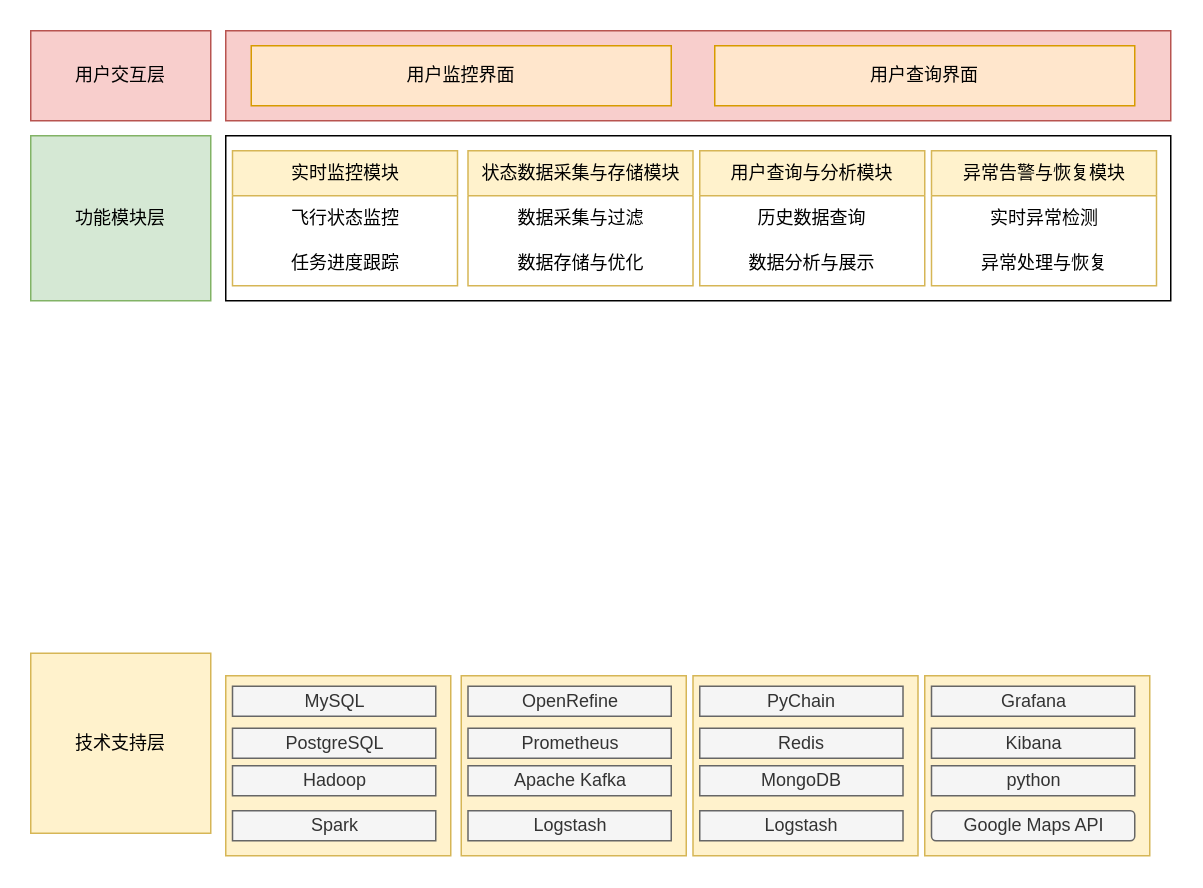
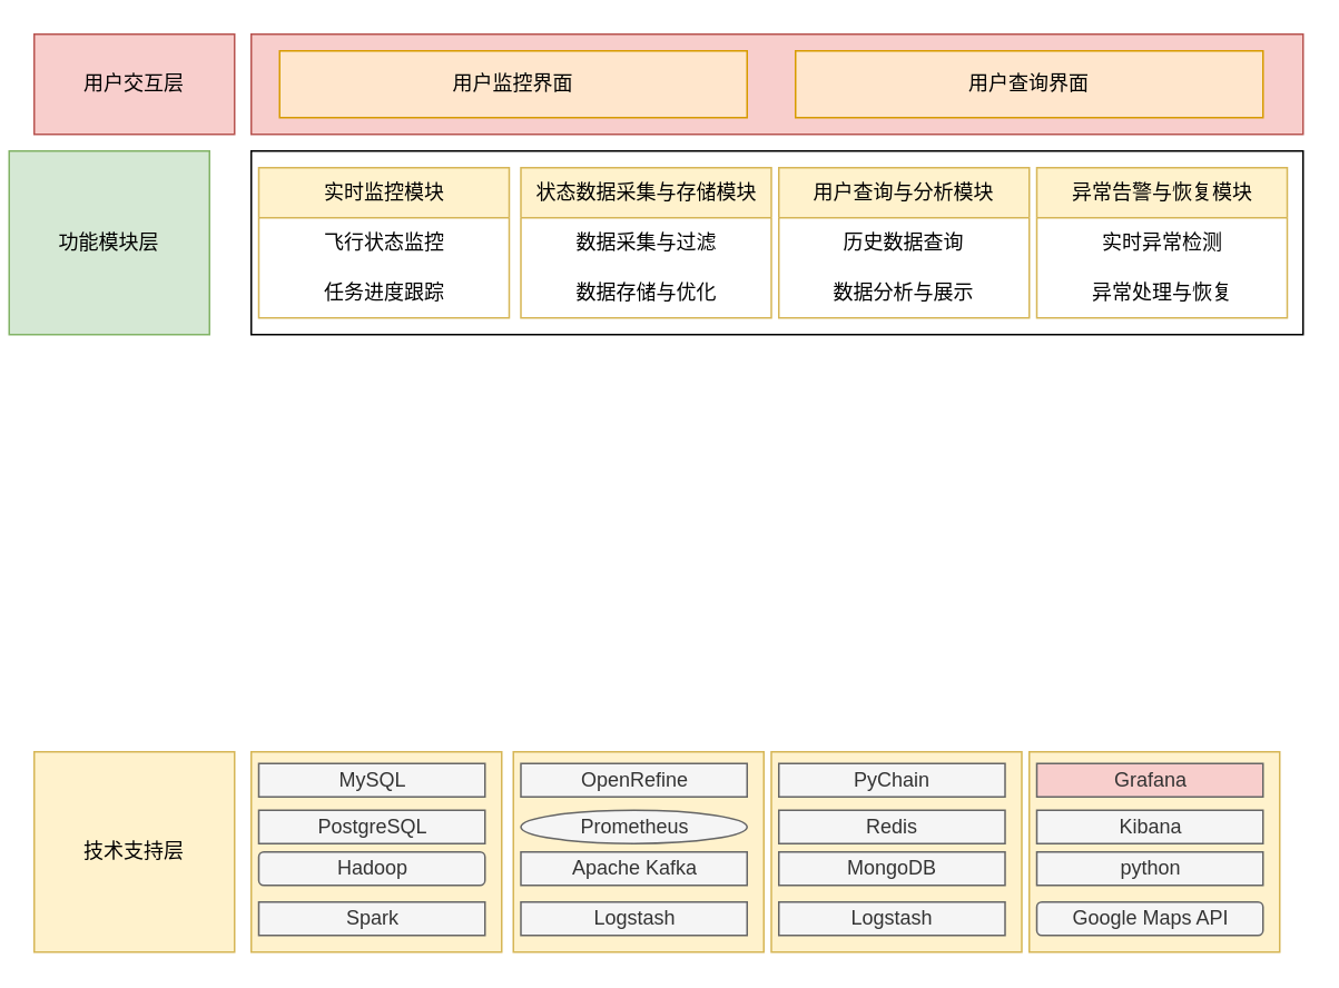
  <mxCell id="0" />
  <mxCell id="1" parent="0" />
  <mxCell id="2" value="" style="rounded=0;whiteSpace=wrap;html=1;" vertex="1" parent="1"><mxGeometry x="150" y="90" width="630" height="110" as="geometry" /></mxCell>
  <mxCell id="3" value="用户交互层" style="rounded=0;whiteSpace=wrap;html=1;fillColor=#f8cecc;strokeColor=#b85450;" parent="1" vertex="1"><mxGeometry x="20" y="20" width="120" height="60" as="geometry" /></mxCell>
- <mxCell id="4" value="功能模块层" style="rounded=0;whiteSpace=wrap;html=1;fillColor=#d5e8d4;strokeColor=#82b366;" parent="1" vertex="1"><mxGeometry x="20" y="90" width="120" height="110" as="geometry" /></mxCell>
- <mxCell id="5" value="技术支持层" style="rounded=0;whiteSpace=wrap;html=1;fillColor=#fff2cc;strokeColor=#d6b656;" parent="1" vertex="1"><mxGeometry x="20" y="435" width="120" height="120" as="geometry" /></mxCell>
+ <mxCell id="4" value="功能模块层" style="rounded=0;whiteSpace=wrap;html=1;fillColor=#d5e8d4;strokeColor=#82b366;" parent="1" vertex="1"><mxGeometry x="5" y="90" width="120" height="110" as="geometry" /></mxCell>
+ <mxCell id="5" value="技术支持层" style="rounded=0;whiteSpace=wrap;html=1;fillColor=#fff2cc;strokeColor=#d6b656;" parent="1" vertex="1"><mxGeometry x="20" y="450" width="120" height="120" as="geometry" /></mxCell>
  <mxCell id="6" value="" style="rounded=0;whiteSpace=wrap;html=1;fillColor=#f8cecc;strokeColor=#b85450;" parent="1" vertex="1"><mxGeometry x="150" y="20" width="630" height="60" as="geometry" /></mxCell>
  <mxCell id="7" value="用户监控界面" style="rounded=0;whiteSpace=wrap;html=1;fillColor=#ffe6cc;strokeColor=#d79b00;" parent="1" vertex="1"><mxGeometry x="167" y="30" width="280" height="40" as="geometry" /></mxCell>
  <mxCell id="8" value="&lt;span style=&quot;color: rgba(0, 0, 0, 0); font-family: monospace; font-size: 0px; text-align: start; text-wrap-mode: nowrap;&quot;&gt;%3CmxGraphModel%3E%3Croot%3E%3CmxCell%20id%3D%220%22%2F%3E%3CmxCell%20id%3D%221%22%20parent%3D%220%22%2F%3E%3CmxCell%20id%3D%222%22%20value%3D%22%22%20style%3D%22rounded%3D0%3BwhiteSpace%3Dwrap%3Bhtml%3D1%3B%22%20vertex%3D%221%22%20parent%3D%221%22%3E%3CmxGeometry%20x%3D%22230%22%20y%3D%22162.5%22%20width%3D%22155%22%20height%3D%22107.5%22%20as%3D%22geometry%22%2F%3E%3C%2FmxCell%3E%3CmxCell%20id%3D%223%22%20value%3D%22%E6%95%B0%E6%8D%AE%E5%AF%BC%E5%85%A5%E4%B8%8E%E8%9E%8D%E5%90%88%22%20style%3D%22rounded%3D0%3BwhiteSpace%3Dwrap%3Bhtml%3D1%3B%22%20vertex%3D%221%22%20parent%3D%221%22%3E%3CmxGeometry%20x%3D%22240%22%20y%3D%22170%22%20width%3D%22140%22%20height%3D%2240%22%20as%3D%22geometry%22%2F%3E%3C%2FmxCell%3E%3CmxCell%20id%3D%224%22%20value%3D%22%E5%A4%A7%E6%95%B0%E6%8D%AE%E5%8A%A0%E8%BD%BD%E4%B8%8E%E6%B5%81%E9%87%8F%E6%8E%A7%E5%88%B6%22%20style%3D%22rounded%3D0%3BwhiteSpace%3Dwrap%3Bhtml%3D1%3B%22%20vertex%3D%221%22%20parent%3D%221%22%3E%3CmxGeometry%20x%3D%22240%22%20y%3D%22220%22%20width%3D%22140%22%20height%3D%2240%22%20as%3D%22geometry%22%2F%3E%3C%2FmxCell%3E%3C%2Froot%3E%3C%2FmxGraphModel%3E&lt;/span&gt;" style="rounded=0;whiteSpace=wrap;html=1;fillColor=#fff2cc;strokeColor=#d6b656;" parent="1" vertex="1"><mxGeometry x="150" y="450" width="150" height="120" as="geometry" /></mxCell>
  <mxCell id="9" value="MySQL" style="rounded=0;whiteSpace=wrap;html=1;fillColor=#f5f5f5;fontColor=#333333;strokeColor=#666666;" parent="1" vertex="1"><mxGeometry x="154.5" y="457" width="135.5" height="20" as="geometry" /></mxCell>
  <mxCell id="10" value="PostgreSQL" style="rounded=0;whiteSpace=wrap;html=1;fillColor=#f5f5f5;fontColor=#333333;strokeColor=#666666;" parent="1" vertex="1"><mxGeometry x="154.5" y="485" width="135.5" height="20" as="geometry" /></mxCell>
- <mxCell id="11" value="Hadoop" style="rounded=0;whiteSpace=wrap;html=1;fillColor=#f5f5f5;fontColor=#333333;strokeColor=#666666;" parent="1" vertex="1"><mxGeometry x="154.5" y="510" width="135.5" height="20" as="geometry" /></mxCell>
+ <mxCell id="11" value="Hadoop" style="whiteSpace=wrap;html=1;fillColor=#f5f5f5;fontColor=#333333;strokeColor=#666666;rounded=1;" parent="1" vertex="1"><mxGeometry x="154.5" y="510" width="135.5" height="20" as="geometry" /></mxCell>
  <mxCell id="12" value="Spark" style="rounded=0;whiteSpace=wrap;html=1;fillColor=#f5f5f5;fontColor=#333333;strokeColor=#666666;" parent="1" vertex="1"><mxGeometry x="154.5" y="540" width="135.5" height="20" as="geometry" /></mxCell>
  <mxCell id="13" value="&lt;span style=&quot;color: rgba(0, 0, 0, 0); font-family: monospace; font-size: 0px; text-align: start; text-wrap-mode: nowrap;&quot;&gt;%3CmxGraphModel%3E%3Croot%3E%3CmxCell%20id%3D%220%22%2F%3E%3CmxCell%20id%3D%221%22%20parent%3D%220%22%2F%3E%3CmxCell%20id%3D%222%22%20value%3D%22%22%20style%3D%22rounded%3D0%3BwhiteSpace%3Dwrap%3Bhtml%3D1%3B%22%20vertex%3D%221%22%20parent%3D%221%22%3E%3CmxGeometry%20x%3D%22230%22%20y%3D%22162.5%22%20width%3D%22155%22%20height%3D%22107.5%22%20as%3D%22geometry%22%2F%3E%3C%2FmxCell%3E%3CmxCell%20id%3D%223%22%20value%3D%22%E6%95%B0%E6%8D%AE%E5%AF%BC%E5%85%A5%E4%B8%8E%E8%9E%8D%E5%90%88%22%20style%3D%22rounded%3D0%3BwhiteSpace%3Dwrap%3Bhtml%3D1%3B%22%20vertex%3D%221%22%20parent%3D%221%22%3E%3CmxGeometry%20x%3D%22240%22%20y%3D%22170%22%20width%3D%22140%22%20height%3D%2240%22%20as%3D%22geometry%22%2F%3E%3C%2FmxCell%3E%3CmxCell%20id%3D%224%22%20value%3D%22%E5%A4%A7%E6%95%B0%E6%8D%AE%E5%8A%A0%E8%BD%BD%E4%B8%8E%E6%B5%81%E9%87%8F%E6%8E%A7%E5%88%B6%22%20style%3D%22rounded%3D0%3BwhiteSpace%3Dwrap%3Bhtml%3D1%3B%22%20vertex%3D%221%22%20parent%3D%221%22%3E%3CmxGeometry%20x%3D%22240%22%20y%3D%22220%22%20width%3D%22140%22%20height%3D%2240%22%20as%3D%22geometry%22%2F%3E%3C%2FmxCell%3E%3C%2Froot%3E%3C%2FmxGraphModel%3E&lt;/span&gt;" style="rounded=0;whiteSpace=wrap;html=1;fillColor=#fff2cc;strokeColor=#d6b656;" parent="1" vertex="1"><mxGeometry x="307" y="450" width="150" height="120" as="geometry" /></mxCell>
  <mxCell id="14" value="OpenRefine" style="rounded=0;whiteSpace=wrap;html=1;fillColor=#f5f5f5;fontColor=#333333;strokeColor=#666666;" parent="1" vertex="1"><mxGeometry x="311.5" y="457" width="135.5" height="20" as="geometry" /></mxCell>
- <mxCell id="15" value="Prometheus" style="rounded=0;whiteSpace=wrap;html=1;fillColor=#f5f5f5;fontColor=#333333;strokeColor=#666666;" parent="1" vertex="1"><mxGeometry x="311.5" y="485" width="135.5" height="20" as="geometry" /></mxCell>
+ <mxCell id="15" value="Prometheus" style="ellipse;whiteSpace=wrap;html=1;fillColor=#f5f5f5;fontColor=#333333;strokeColor=#666666;" parent="1" vertex="1"><mxGeometry x="311.5" y="485" width="135.5" height="20" as="geometry" /></mxCell>
  <mxCell id="16" value="Apache Kafka" style="rounded=0;whiteSpace=wrap;html=1;fillColor=#f5f5f5;fontColor=#333333;strokeColor=#666666;" parent="1" vertex="1"><mxGeometry x="311.5" y="510" width="135.5" height="20" as="geometry" /></mxCell>
  <mxCell id="17" value="Logstash" style="rounded=0;whiteSpace=wrap;html=1;fillColor=#f5f5f5;fontColor=#333333;strokeColor=#666666;" parent="1" vertex="1"><mxGeometry x="311.5" y="540" width="135.5" height="20" as="geometry" /></mxCell>
  <mxCell id="18" value="&lt;span style=&quot;color: rgba(0, 0, 0, 0); font-family: monospace; font-size: 0px; text-align: start; text-wrap-mode: nowrap;&quot;&gt;%3CmxGraphModel%3E%3Croot%3E%3CmxCell%20id%3D%220%22%2F%3E%3CmxCell%20id%3D%221%22%20parent%3D%220%22%2F%3E%3CmxCell%20id%3D%222%22%20value%3D%22%22%20style%3D%22rounded%3D0%3BwhiteSpace%3Dwrap%3Bhtml%3D1%3B%22%20vertex%3D%221%22%20parent%3D%221%22%3E%3CmxGeometry%20x%3D%22230%22%20y%3D%22162.5%22%20width%3D%22155%22%20height%3D%22107.5%22%20as%3D%22geometry%22%2F%3E%3C%2FmxCell%3E%3CmxCell%20id%3D%223%22%20value%3D%22%E6%95%B0%E6%8D%AE%E5%AF%BC%E5%85%A5%E4%B8%8E%E8%9E%8D%E5%90%88%22%20style%3D%22rounded%3D0%3BwhiteSpace%3Dwrap%3Bhtml%3D1%3B%22%20vertex%3D%221%22%20parent%3D%221%22%3E%3CmxGeometry%20x%3D%22240%22%20y%3D%22170%22%20width%3D%22140%22%20height%3D%2240%22%20as%3D%22geometry%22%2F%3E%3C%2FmxCell%3E%3CmxCell%20id%3D%224%22%20value%3D%22%E5%A4%A7%E6%95%B0%E6%8D%AE%E5%8A%A0%E8%BD%BD%E4%B8%8E%E6%B5%81%E9%87%8F%E6%8E%A7%E5%88%B6%22%20style%3D%22rounded%3D0%3BwhiteSpace%3Dwrap%3Bhtml%3D1%3B%22%20vertex%3D%221%22%20parent%3D%221%22%3E%3CmxGeometry%20x%3D%22240%22%20y%3D%22220%22%20width%3D%22140%22%20height%3D%2240%22%20as%3D%22geometry%22%2F%3E%3C%2FmxCell%3E%3C%2Froot%3E%3C%2FmxGraphModel%3E&lt;/span&gt;" style="rounded=0;whiteSpace=wrap;html=1;fillColor=#fff2cc;strokeColor=#d6b656;" parent="1" vertex="1"><mxGeometry x="461.5" y="450" width="150" height="120" as="geometry" /></mxCell>
  <mxCell id="19" value="PyChain" style="rounded=0;whiteSpace=wrap;html=1;fillColor=#f5f5f5;fontColor=#333333;strokeColor=#666666;" parent="1" vertex="1"><mxGeometry x="466" y="457" width="135.5" height="20" as="geometry" /></mxCell>
  <mxCell id="20" value="Redis" style="rounded=0;whiteSpace=wrap;html=1;fillColor=#f5f5f5;fontColor=#333333;strokeColor=#666666;" parent="1" vertex="1"><mxGeometry x="466" y="485" width="135.5" height="20" as="geometry" /></mxCell>
  <mxCell id="21" value="MongoDB" style="rounded=0;whiteSpace=wrap;html=1;fillColor=#f5f5f5;fontColor=#333333;strokeColor=#666666;" parent="1" vertex="1"><mxGeometry x="466" y="510" width="135.5" height="20" as="geometry" /></mxCell>
  <mxCell id="22" value="Logstash" style="rounded=0;whiteSpace=wrap;html=1;fillColor=#f5f5f5;fontColor=#333333;strokeColor=#666666;" parent="1" vertex="1"><mxGeometry x="466" y="540" width="135.5" height="20" as="geometry" /></mxCell>
  <mxCell id="23" value="&lt;span style=&quot;color: rgba(0, 0, 0, 0); font-family: monospace; font-size: 0px; text-align: start; text-wrap-mode: nowrap;&quot;&gt;%3CmxGraphModel%3E%3Croot%3E%3CmxCell%20id%3D%220%22%2F%3E%3CmxCell%20id%3D%221%22%20parent%3D%220%22%2F%3E%3CmxCell%20id%3D%222%22%20value%3D%22%22%20style%3D%22rounded%3D0%3BwhiteSpace%3Dwrap%3Bhtml%3D1%3B%22%20vertex%3D%221%22%20parent%3D%221%22%3E%3CmxGeometry%20x%3D%22230%22%20y%3D%22162.5%22%20width%3D%22155%22%20height%3D%22107.5%22%20as%3D%22geometry%22%2F%3E%3C%2FmxCell%3E%3CmxCell%20id%3D%223%22%20value%3D%22%E6%95%B0%E6%8D%AE%E5%AF%BC%E5%85%A5%E4%B8%8E%E8%9E%8D%E5%90%88%22%20style%3D%22rounded%3D0%3BwhiteSpace%3Dwrap%3Bhtml%3D1%3B%22%20vertex%3D%221%22%20parent%3D%221%22%3E%3CmxGeometry%20x%3D%22240%22%20y%3D%22170%22%20width%3D%22140%22%20height%3D%2240%22%20as%3D%22geometry%22%2F%3E%3C%2FmxCell%3E%3CmxCell%20id%3D%224%22%20value%3D%22%E5%A4%A7%E6%95%B0%E6%8D%AE%E5%8A%A0%E8%BD%BD%E4%B8%8E%E6%B5%81%E9%87%8F%E6%8E%A7%E5%88%B6%22%20style%3D%22rounded%3D0%3BwhiteSpace%3Dwrap%3Bhtml%3D1%3B%22%20vertex%3D%221%22%20parent%3D%221%22%3E%3CmxGeometry%20x%3D%22240%22%20y%3D%22220%22%20width%3D%22140%22%20height%3D%2240%22%20as%3D%22geometry%22%2F%3E%3C%2FmxCell%3E%3C%2Froot%3E%3C%2FmxGraphModel%3E&lt;/span&gt;" style="rounded=0;whiteSpace=wrap;html=1;fillColor=#fff2cc;strokeColor=#d6b656;" parent="1" vertex="1"><mxGeometry x="616" y="450" width="150" height="120" as="geometry" /></mxCell>
- <mxCell id="24" value="Grafana" style="rounded=0;whiteSpace=wrap;html=1;fillColor=#f5f5f5;fontColor=#333333;strokeColor=#666666;" parent="1" vertex="1"><mxGeometry x="620.5" y="457" width="135.5" height="20" as="geometry" /></mxCell>
+ <mxCell id="24" value="Grafana" style="rounded=0;whiteSpace=wrap;html=1;fillColor=#f8cecc;fontColor=#333333;strokeColor=#666666;" parent="1" vertex="1"><mxGeometry x="620.5" y="457" width="135.5" height="20" as="geometry" /></mxCell>
  <mxCell id="25" value="Kibana" style="rounded=0;whiteSpace=wrap;html=1;fillColor=#f5f5f5;fontColor=#333333;strokeColor=#666666;" parent="1" vertex="1"><mxGeometry x="620.5" y="485" width="135.5" height="20" as="geometry" /></mxCell>
  <mxCell id="26" value="python" style="rounded=0;whiteSpace=wrap;html=1;fillColor=#f5f5f5;fontColor=#333333;strokeColor=#666666;" parent="1" vertex="1"><mxGeometry x="620.5" y="510" width="135.5" height="20" as="geometry" /></mxCell>
  <mxCell id="27" value="Google Maps API" style="whiteSpace=wrap;html=1;fillColor=#f5f5f5;fontColor=#333333;strokeColor=#666666;rounded=1;" parent="1" vertex="1"><mxGeometry x="620.5" y="540" width="135.5" height="20" as="geometry" /></mxCell>
  <mxCell id="28" value="用户查询界面" style="rounded=0;whiteSpace=wrap;html=1;fillColor=#ffe6cc;strokeColor=#d79b00;" vertex="1" parent="1"><mxGeometry x="476" y="30" width="280" height="40" as="geometry" /></mxCell>
  <mxCell id="29" value="实时监控模块" style="swimlane;fontStyle=0;childLayout=stackLayout;horizontal=1;startSize=30;horizontalStack=0;resizeParent=1;resizeParentMax=0;resizeLast=0;collapsible=1;marginBottom=0;whiteSpace=wrap;html=1;fillColor=#fff2cc;strokeColor=#d6b656;" vertex="1" parent="1"><mxGeometry x="154.5" y="100" width="150" height="90" as="geometry" /></mxCell>
  <mxCell id="30" value="飞行状态监控" style="text;strokeColor=none;fillColor=none;align=center;verticalAlign=middle;spacingLeft=4;spacingRight=4;overflow=hidden;points=[[0,0.5],[1,0.5]];portConstraint=eastwest;rotatable=0;whiteSpace=wrap;html=1;" vertex="1" parent="29"><mxGeometry y="30" width="150" height="30" as="geometry" /></mxCell>
  <mxCell id="31" value="任务进度跟踪" style="text;strokeColor=none;fillColor=none;align=center;verticalAlign=middle;spacingLeft=4;spacingRight=4;overflow=hidden;points=[[0,0.5],[1,0.5]];portConstraint=eastwest;rotatable=0;whiteSpace=wrap;html=1;" vertex="1" parent="29"><mxGeometry y="60" width="150" height="30" as="geometry" /></mxCell>
  <mxCell id="32" value="状态数据采集与存储模块" style="swimlane;fontStyle=0;childLayout=stackLayout;horizontal=1;startSize=30;horizontalStack=0;resizeParent=1;resizeParentMax=0;resizeLast=0;collapsible=1;marginBottom=0;whiteSpace=wrap;html=1;fillColor=#fff2cc;strokeColor=#d6b656;" vertex="1" parent="1"><mxGeometry x="311.5" y="100" width="150" height="90" as="geometry" /></mxCell>
  <mxCell id="33" value="数据采集与过滤" style="text;strokeColor=none;fillColor=none;align=center;verticalAlign=middle;spacingLeft=4;spacingRight=4;overflow=hidden;points=[[0,0.5],[1,0.5]];portConstraint=eastwest;rotatable=0;whiteSpace=wrap;html=1;" vertex="1" parent="32"><mxGeometry y="30" width="150" height="30" as="geometry" /></mxCell>
  <mxCell id="34" value="数据存储与优化" style="text;strokeColor=none;fillColor=none;align=center;verticalAlign=middle;spacingLeft=4;spacingRight=4;overflow=hidden;points=[[0,0.5],[1,0.5]];portConstraint=eastwest;rotatable=0;whiteSpace=wrap;html=1;" vertex="1" parent="32"><mxGeometry y="60" width="150" height="30" as="geometry" /></mxCell>
  <mxCell id="35" value="用户查询与分析模块" style="swimlane;fontStyle=0;childLayout=stackLayout;horizontal=1;startSize=30;horizontalStack=0;resizeParent=1;resizeParentMax=0;resizeLast=0;collapsible=1;marginBottom=0;whiteSpace=wrap;html=1;fillColor=#fff2cc;strokeColor=#d6b656;" vertex="1" parent="1"><mxGeometry x="466" y="100" width="150" height="90" as="geometry" /></mxCell>
  <mxCell id="36" value="历史数据查询" style="text;strokeColor=none;fillColor=none;align=center;verticalAlign=middle;spacingLeft=4;spacingRight=4;overflow=hidden;points=[[0,0.5],[1,0.5]];portConstraint=eastwest;rotatable=0;whiteSpace=wrap;html=1;" vertex="1" parent="35"><mxGeometry y="30" width="150" height="30" as="geometry" /></mxCell>
  <mxCell id="37" value="数据分析与展示" style="text;strokeColor=none;fillColor=none;align=center;verticalAlign=middle;spacingLeft=4;spacingRight=4;overflow=hidden;points=[[0,0.5],[1,0.5]];portConstraint=eastwest;rotatable=0;whiteSpace=wrap;html=1;" vertex="1" parent="35"><mxGeometry y="60" width="150" height="30" as="geometry" /></mxCell>
  <mxCell id="38" value="异常告警与恢复模块" style="swimlane;fontStyle=0;childLayout=stackLayout;horizontal=1;startSize=30;horizontalStack=0;resizeParent=1;resizeParentMax=0;resizeLast=0;collapsible=1;marginBottom=0;whiteSpace=wrap;html=1;fillColor=#fff2cc;strokeColor=#d6b656;" vertex="1" parent="1"><mxGeometry x="620.5" y="100" width="150" height="90" as="geometry" /></mxCell>
  <mxCell id="39" value="实时异常检测" style="text;strokeColor=none;fillColor=none;align=center;verticalAlign=middle;spacingLeft=4;spacingRight=4;overflow=hidden;points=[[0,0.5],[1,0.5]];portConstraint=eastwest;rotatable=0;whiteSpace=wrap;html=1;" vertex="1" parent="38"><mxGeometry y="30" width="150" height="30" as="geometry" /></mxCell>
  <mxCell id="40" value="异常处理与恢复" style="text;strokeColor=none;fillColor=none;align=center;verticalAlign=middle;spacingLeft=4;spacingRight=4;overflow=hidden;points=[[0,0.5],[1,0.5]];portConstraint=eastwest;rotatable=0;whiteSpace=wrap;html=1;" vertex="1" parent="38"><mxGeometry y="60" width="150" height="30" as="geometry" /></mxCell>
